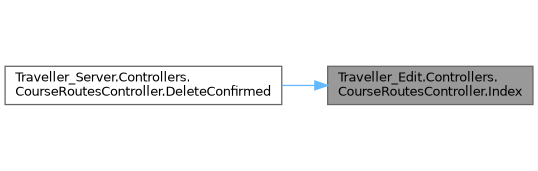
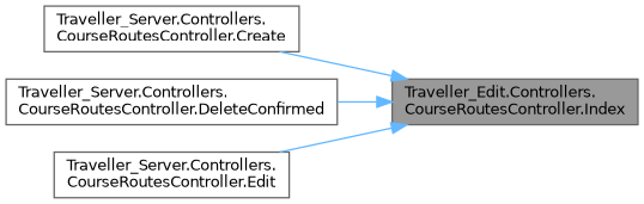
  digraph {
    rankdir=RL
    node [color=grey40 fillcolor=white fontname=Helvetica fontsize=10 shape=box style=filled]
    edge [color=steelblue1 dir=back fontname=Helvetica fontsize=10 labelfontname=Helvetica labelfontsize=10 style=solid]
    n1 [color=gray40 fillcolor=grey60 fontcolor=black height=0.2 label="Traveller_Edit.Controllers.\lCourseRoutesController.Index" width=0.4]
+   n2 [height=0.2 label="Traveller_Server.Controllers.\lCourseRoutesController.Create" width=0.4]
    n3 [height=0.2 label="Traveller_Server.Controllers.\lCourseRoutesController.DeleteConfirmed" width=0.4]
+   n4 [height=0.2 label="Traveller_Server.Controllers.\lCourseRoutesController.Edit" width=0.4]
+   n1 -> n2
    n1 -> n3
+   n1 -> n4
  }
